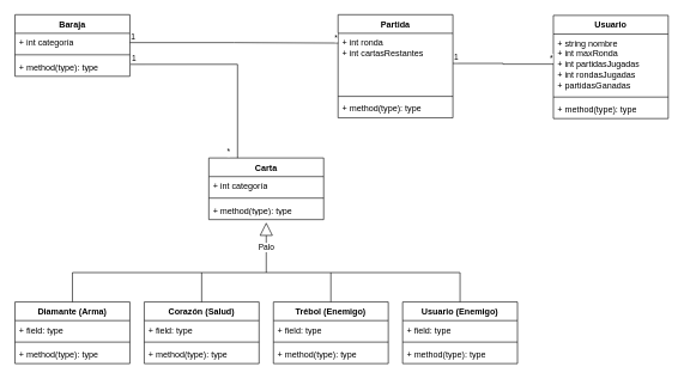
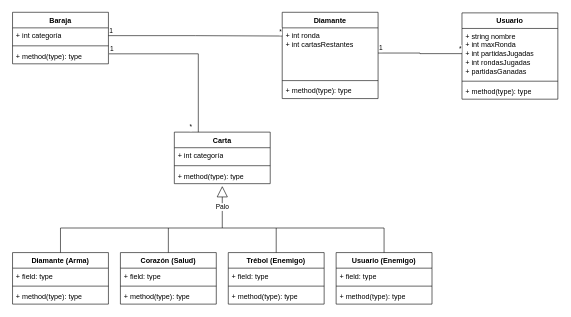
  <mxCell id="0" />
  <mxCell id="1" parent="0" />
- <mxCell id="2" value="Partida" style="swimlane;fontStyle=1;align=center;verticalAlign=top;childLayout=stackLayout;horizontal=1;startSize=26;horizontalStack=0;resizeParent=1;resizeParentMax=0;resizeLast=0;collapsible=1;marginBottom=0;whiteSpace=wrap;html=1;" vertex="1" parent="1"><mxGeometry x="470" y="20" width="160" height="144" as="geometry" /></mxCell>
+ <mxCell id="2" value="Diamante" style="swimlane;fontStyle=1;align=center;verticalAlign=top;childLayout=stackLayout;horizontal=1;startSize=26;horizontalStack=0;resizeParent=1;resizeParentMax=0;resizeLast=0;collapsible=1;marginBottom=0;whiteSpace=wrap;html=1;" vertex="1" parent="1"><mxGeometry x="470" y="20" width="160" height="144" as="geometry" /></mxCell>
  <mxCell id="3" value="+ int ronda&lt;div&gt;+ int cartasRestantes&lt;/div&gt;&lt;div&gt;&lt;br&gt;&lt;/div&gt;" style="text;strokeColor=none;fillColor=none;align=left;verticalAlign=top;spacingLeft=4;spacingRight=4;overflow=hidden;rotatable=0;points=[[0,0.5],[1,0.5]];portConstraint=eastwest;whiteSpace=wrap;html=1;" vertex="1" parent="2"><mxGeometry y="26" width="160" height="84" as="geometry" /></mxCell>
  <mxCell id="4" value="" style="line;strokeWidth=1;fillColor=none;align=left;verticalAlign=middle;spacingTop=-1;spacingLeft=3;spacingRight=3;rotatable=0;labelPosition=right;points=[];portConstraint=eastwest;strokeColor=inherit;" vertex="1" parent="2"><mxGeometry y="110" width="160" height="8" as="geometry" /></mxCell>
  <mxCell id="5" value="+ method(type): type" style="text;strokeColor=none;fillColor=none;align=left;verticalAlign=top;spacingLeft=4;spacingRight=4;overflow=hidden;rotatable=0;points=[[0,0.5],[1,0.5]];portConstraint=eastwest;whiteSpace=wrap;html=1;" vertex="1" parent="2"><mxGeometry y="118" width="160" height="26" as="geometry" /></mxCell>
  <mxCell id="6" value="Usuario" style="swimlane;fontStyle=1;align=center;verticalAlign=top;childLayout=stackLayout;horizontal=1;startSize=26;horizontalStack=0;resizeParent=1;resizeParentMax=0;resizeLast=0;collapsible=1;marginBottom=0;whiteSpace=wrap;html=1;" vertex="1" parent="1"><mxGeometry x="770" y="21" width="160" height="144" as="geometry" /></mxCell>
  <mxCell id="7" value="+ string nombre&lt;div&gt;+ int maxRonda&lt;/div&gt;&lt;div&gt;+ int partidasJugadas&lt;/div&gt;&lt;div&gt;+ int rondasJugadas&lt;/div&gt;&lt;div&gt;+ partidasGanadas&lt;/div&gt;" style="text;strokeColor=none;fillColor=none;align=left;verticalAlign=top;spacingLeft=4;spacingRight=4;overflow=hidden;rotatable=0;points=[[0,0.5],[1,0.5]];portConstraint=eastwest;whiteSpace=wrap;html=1;" vertex="1" parent="6"><mxGeometry y="26" width="160" height="84" as="geometry" /></mxCell>
  <mxCell id="8" value="" style="line;strokeWidth=1;fillColor=none;align=left;verticalAlign=middle;spacingTop=-1;spacingLeft=3;spacingRight=3;rotatable=0;labelPosition=right;points=[];portConstraint=eastwest;strokeColor=inherit;" vertex="1" parent="6"><mxGeometry y="110" width="160" height="8" as="geometry" /></mxCell>
  <mxCell id="9" value="+ method(type): type" style="text;strokeColor=none;fillColor=none;align=left;verticalAlign=top;spacingLeft=4;spacingRight=4;overflow=hidden;rotatable=0;points=[[0,0.5],[1,0.5]];portConstraint=eastwest;whiteSpace=wrap;html=1;" vertex="1" parent="6"><mxGeometry y="118" width="160" height="26" as="geometry" /></mxCell>
  <mxCell id="10" value="" style="endArrow=none;html=1;edgeStyle=orthogonalEdgeStyle;rounded=0;exitX=1;exitY=0.5;exitDx=0;exitDy=0;entryX=0;entryY=0.5;entryDx=0;entryDy=0;" edge="1" parent="1" source="3" target="7"><mxGeometry relative="1" as="geometry"><mxPoint x="650" y="240" as="sourcePoint" /><mxPoint x="810" y="240" as="targetPoint" /></mxGeometry></mxCell>
  <mxCell id="11" value="1" style="edgeLabel;resizable=0;html=1;align=left;verticalAlign=bottom;" connectable="0" vertex="1" parent="10"><mxGeometry x="-1" relative="1" as="geometry" /></mxCell>
  <mxCell id="12" value="*" style="edgeLabel;resizable=0;html=1;align=right;verticalAlign=bottom;" connectable="0" vertex="1" parent="10"><mxGeometry x="1" relative="1" as="geometry" /></mxCell>
  <mxCell id="13" value="Carta" style="swimlane;fontStyle=1;align=center;verticalAlign=top;childLayout=stackLayout;horizontal=1;startSize=26;horizontalStack=0;resizeParent=1;resizeParentMax=0;resizeLast=0;collapsible=1;marginBottom=0;whiteSpace=wrap;html=1;" vertex="1" parent="1"><mxGeometry x="290" y="220" width="160" height="86" as="geometry"><mxRectangle x="450" y="380" width="70" height="30" as="alternateBounds" /></mxGeometry></mxCell>
  <mxCell id="14" value="+ int categoría" style="text;strokeColor=none;fillColor=none;align=left;verticalAlign=top;spacingLeft=4;spacingRight=4;overflow=hidden;rotatable=0;points=[[0,0.5],[1,0.5]];portConstraint=eastwest;whiteSpace=wrap;html=1;" vertex="1" parent="13"><mxGeometry y="26" width="160" height="26" as="geometry" /></mxCell>
  <mxCell id="15" value="" style="line;strokeWidth=1;fillColor=none;align=left;verticalAlign=middle;spacingTop=-1;spacingLeft=3;spacingRight=3;rotatable=0;labelPosition=right;points=[];portConstraint=eastwest;strokeColor=inherit;" vertex="1" parent="13"><mxGeometry y="52" width="160" height="8" as="geometry" /></mxCell>
  <mxCell id="16" value="+ method(type): type" style="text;strokeColor=none;fillColor=none;align=left;verticalAlign=top;spacingLeft=4;spacingRight=4;overflow=hidden;rotatable=0;points=[[0,0.5],[1,0.5]];portConstraint=eastwest;whiteSpace=wrap;html=1;" vertex="1" parent="13"><mxGeometry y="60" width="160" height="26" as="geometry" /></mxCell>
  <mxCell id="17" value="Palo" style="endArrow=block;endSize=16;endFill=0;html=1;rounded=0;" edge="1" parent="1"><mxGeometry width="160" relative="1" as="geometry"><mxPoint x="370" y="380" as="sourcePoint" /><mxPoint x="370" y="310" as="targetPoint" /></mxGeometry></mxCell>
  <mxCell id="18" value="Corazón (Salud)" style="swimlane;fontStyle=1;align=center;verticalAlign=top;childLayout=stackLayout;horizontal=1;startSize=26;horizontalStack=0;resizeParent=1;resizeParentMax=0;resizeLast=0;collapsible=1;marginBottom=0;whiteSpace=wrap;html=1;" vertex="1" parent="1"><mxGeometry x="200" y="421" width="160" height="86" as="geometry" /></mxCell>
  <mxCell id="19" value="+ field: type" style="text;strokeColor=none;fillColor=none;align=left;verticalAlign=top;spacingLeft=4;spacingRight=4;overflow=hidden;rotatable=0;points=[[0,0.5],[1,0.5]];portConstraint=eastwest;whiteSpace=wrap;html=1;" vertex="1" parent="18"><mxGeometry y="26" width="160" height="26" as="geometry" /></mxCell>
  <mxCell id="20" value="" style="line;strokeWidth=1;fillColor=none;align=left;verticalAlign=middle;spacingTop=-1;spacingLeft=3;spacingRight=3;rotatable=0;labelPosition=right;points=[];portConstraint=eastwest;strokeColor=inherit;" vertex="1" parent="18"><mxGeometry y="52" width="160" height="8" as="geometry" /></mxCell>
  <mxCell id="21" value="+ method(type): type" style="text;strokeColor=none;fillColor=none;align=left;verticalAlign=top;spacingLeft=4;spacingRight=4;overflow=hidden;rotatable=0;points=[[0,0.5],[1,0.5]];portConstraint=eastwest;whiteSpace=wrap;html=1;" vertex="1" parent="18"><mxGeometry y="60" width="160" height="26" as="geometry" /></mxCell>
  <mxCell id="22" value="Usuario (Enemigo)" style="swimlane;fontStyle=1;align=center;verticalAlign=top;childLayout=stackLayout;horizontal=1;startSize=26;horizontalStack=0;resizeParent=1;resizeParentMax=0;resizeLast=0;collapsible=1;marginBottom=0;whiteSpace=wrap;html=1;" vertex="1" parent="1"><mxGeometry x="560" y="421" width="160" height="86" as="geometry" /></mxCell>
  <mxCell id="23" value="+ field: type" style="text;strokeColor=none;fillColor=none;align=left;verticalAlign=top;spacingLeft=4;spacingRight=4;overflow=hidden;rotatable=0;points=[[0,0.5],[1,0.5]];portConstraint=eastwest;whiteSpace=wrap;html=1;" vertex="1" parent="22"><mxGeometry y="26" width="160" height="26" as="geometry" /></mxCell>
  <mxCell id="24" value="" style="line;strokeWidth=1;fillColor=none;align=left;verticalAlign=middle;spacingTop=-1;spacingLeft=3;spacingRight=3;rotatable=0;labelPosition=right;points=[];portConstraint=eastwest;strokeColor=inherit;" vertex="1" parent="22"><mxGeometry y="52" width="160" height="8" as="geometry" /></mxCell>
  <mxCell id="25" value="+ method(type): type" style="text;strokeColor=none;fillColor=none;align=left;verticalAlign=top;spacingLeft=4;spacingRight=4;overflow=hidden;rotatable=0;points=[[0,0.5],[1,0.5]];portConstraint=eastwest;whiteSpace=wrap;html=1;" vertex="1" parent="22"><mxGeometry y="60" width="160" height="26" as="geometry" /></mxCell>
  <mxCell id="26" value="Trébol (Enemigo)" style="swimlane;fontStyle=1;align=center;verticalAlign=top;childLayout=stackLayout;horizontal=1;startSize=26;horizontalStack=0;resizeParent=1;resizeParentMax=0;resizeLast=0;collapsible=1;marginBottom=0;whiteSpace=wrap;html=1;" vertex="1" parent="1"><mxGeometry x="380" y="421" width="160" height="86" as="geometry" /></mxCell>
  <mxCell id="27" value="+ field: type" style="text;strokeColor=none;fillColor=none;align=left;verticalAlign=top;spacingLeft=4;spacingRight=4;overflow=hidden;rotatable=0;points=[[0,0.5],[1,0.5]];portConstraint=eastwest;whiteSpace=wrap;html=1;" vertex="1" parent="26"><mxGeometry y="26" width="160" height="26" as="geometry" /></mxCell>
  <mxCell id="28" value="" style="line;strokeWidth=1;fillColor=none;align=left;verticalAlign=middle;spacingTop=-1;spacingLeft=3;spacingRight=3;rotatable=0;labelPosition=right;points=[];portConstraint=eastwest;strokeColor=inherit;" vertex="1" parent="26"><mxGeometry y="52" width="160" height="8" as="geometry" /></mxCell>
  <mxCell id="29" value="+ method(type): type" style="text;strokeColor=none;fillColor=none;align=left;verticalAlign=top;spacingLeft=4;spacingRight=4;overflow=hidden;rotatable=0;points=[[0,0.5],[1,0.5]];portConstraint=eastwest;whiteSpace=wrap;html=1;" vertex="1" parent="26"><mxGeometry y="60" width="160" height="26" as="geometry" /></mxCell>
  <mxCell id="30" value="Diamante (Arma)" style="swimlane;fontStyle=1;align=center;verticalAlign=top;childLayout=stackLayout;horizontal=1;startSize=26;horizontalStack=0;resizeParent=1;resizeParentMax=0;resizeLast=0;collapsible=1;marginBottom=0;whiteSpace=wrap;html=1;" vertex="1" parent="1"><mxGeometry x="20" y="421" width="160" height="86" as="geometry" /></mxCell>
  <mxCell id="31" value="+ field: type" style="text;strokeColor=none;fillColor=none;align=left;verticalAlign=top;spacingLeft=4;spacingRight=4;overflow=hidden;rotatable=0;points=[[0,0.5],[1,0.5]];portConstraint=eastwest;whiteSpace=wrap;html=1;" vertex="1" parent="30"><mxGeometry y="26" width="160" height="26" as="geometry" /></mxCell>
  <mxCell id="32" value="" style="line;strokeWidth=1;fillColor=none;align=left;verticalAlign=middle;spacingTop=-1;spacingLeft=3;spacingRight=3;rotatable=0;labelPosition=right;points=[];portConstraint=eastwest;strokeColor=inherit;" vertex="1" parent="30"><mxGeometry y="52" width="160" height="8" as="geometry" /></mxCell>
  <mxCell id="33" value="+ method(type): type" style="text;strokeColor=none;fillColor=none;align=left;verticalAlign=top;spacingLeft=4;spacingRight=4;overflow=hidden;rotatable=0;points=[[0,0.5],[1,0.5]];portConstraint=eastwest;whiteSpace=wrap;html=1;" vertex="1" parent="30"><mxGeometry y="60" width="160" height="26" as="geometry" /></mxCell>
  <mxCell id="34" value="" style="endArrow=none;html=1;rounded=0;" edge="1" parent="1"><mxGeometry relative="1" as="geometry"><mxPoint x="100" y="380" as="sourcePoint" /><mxPoint x="640" y="380" as="targetPoint" /></mxGeometry></mxCell>
  <mxCell id="35" value="" style="endArrow=none;html=1;rounded=0;exitX=0.5;exitY=0;exitDx=0;exitDy=0;" edge="1" parent="1" source="18"><mxGeometry relative="1" as="geometry"><mxPoint x="260" y="390" as="sourcePoint" /><mxPoint x="280" y="380" as="targetPoint" /></mxGeometry></mxCell>
  <mxCell id="36" value="" style="endArrow=none;html=1;rounded=0;exitX=0.5;exitY=0;exitDx=0;exitDy=0;" edge="1" parent="1" source="30"><mxGeometry relative="1" as="geometry"><mxPoint x="290" y="431" as="sourcePoint" /><mxPoint x="100" y="380" as="targetPoint" /></mxGeometry></mxCell>
  <mxCell id="37" value="" style="endArrow=none;html=1;rounded=0;exitX=0.5;exitY=0;exitDx=0;exitDy=0;" edge="1" parent="1" source="22"><mxGeometry relative="1" as="geometry"><mxPoint x="320" y="461" as="sourcePoint" /><mxPoint x="640" y="380" as="targetPoint" /></mxGeometry></mxCell>
  <mxCell id="38" value="" style="endArrow=none;html=1;rounded=0;exitX=0.5;exitY=0;exitDx=0;exitDy=0;" edge="1" parent="1" source="26"><mxGeometry relative="1" as="geometry"><mxPoint x="140" y="461" as="sourcePoint" /><mxPoint x="460" y="380" as="targetPoint" /></mxGeometry></mxCell>
  <mxCell id="39" value="Baraja" style="swimlane;fontStyle=1;align=center;verticalAlign=top;childLayout=stackLayout;horizontal=1;startSize=26;horizontalStack=0;resizeParent=1;resizeParentMax=0;resizeLast=0;collapsible=1;marginBottom=0;whiteSpace=wrap;html=1;" vertex="1" parent="1"><mxGeometry x="20" y="20" width="160" height="86" as="geometry"><mxRectangle x="450" y="380" width="70" height="30" as="alternateBounds" /></mxGeometry></mxCell>
  <mxCell id="40" value="+ int categoría" style="text;strokeColor=none;fillColor=none;align=left;verticalAlign=top;spacingLeft=4;spacingRight=4;overflow=hidden;rotatable=0;points=[[0,0.5],[1,0.5]];portConstraint=eastwest;whiteSpace=wrap;html=1;" vertex="1" parent="39"><mxGeometry y="26" width="160" height="26" as="geometry" /></mxCell>
  <mxCell id="41" value="" style="line;strokeWidth=1;fillColor=none;align=left;verticalAlign=middle;spacingTop=-1;spacingLeft=3;spacingRight=3;rotatable=0;labelPosition=right;points=[];portConstraint=eastwest;strokeColor=inherit;" vertex="1" parent="39"><mxGeometry y="52" width="160" height="8" as="geometry" /></mxCell>
  <mxCell id="42" value="+ method(type): type" style="text;strokeColor=none;fillColor=none;align=left;verticalAlign=top;spacingLeft=4;spacingRight=4;overflow=hidden;rotatable=0;points=[[0,0.5],[1,0.5]];portConstraint=eastwest;whiteSpace=wrap;html=1;" vertex="1" parent="39"><mxGeometry y="60" width="160" height="26" as="geometry" /></mxCell>
  <mxCell id="43" value="" style="endArrow=none;html=1;edgeStyle=orthogonalEdgeStyle;rounded=0;exitX=1;exitY=0.5;exitDx=0;exitDy=0;entryX=0.001;entryY=0.162;entryDx=0;entryDy=0;entryPerimeter=0;" edge="1" parent="1" source="40" target="3"><mxGeometry relative="1" as="geometry"><mxPoint x="640" y="98" as="sourcePoint" /><mxPoint x="430" y="10" as="targetPoint" /></mxGeometry></mxCell>
  <mxCell id="44" value="1" style="edgeLabel;resizable=0;html=1;align=left;verticalAlign=bottom;" connectable="0" vertex="1" parent="43"><mxGeometry x="-1" relative="1" as="geometry" /></mxCell>
  <mxCell id="45" value="*" style="edgeLabel;resizable=0;html=1;align=right;verticalAlign=bottom;" connectable="0" vertex="1" parent="43"><mxGeometry x="1" relative="1" as="geometry" /></mxCell>
  <mxCell id="46" value="" style="endArrow=none;html=1;edgeStyle=orthogonalEdgeStyle;rounded=0;exitX=1.006;exitY=0.359;exitDx=0;exitDy=0;entryX=0.25;entryY=0;entryDx=0;entryDy=0;exitPerimeter=0;" edge="1" parent="1" source="42" target="13"><mxGeometry relative="1" as="geometry"><mxPoint x="160" y="140" as="sourcePoint" /><mxPoint x="450" y="141" as="targetPoint" /></mxGeometry></mxCell>
  <mxCell id="47" value="1" style="edgeLabel;resizable=0;html=1;align=left;verticalAlign=bottom;" connectable="0" vertex="1" parent="46"><mxGeometry x="-1" relative="1" as="geometry" /></mxCell>
  <mxCell id="48" value="*" style="edgeLabel;resizable=0;html=1;align=right;verticalAlign=bottom;" connectable="0" vertex="1" parent="46"><mxGeometry x="1" relative="1" as="geometry"><mxPoint x="-10" as="offset" /></mxGeometry></mxCell>
